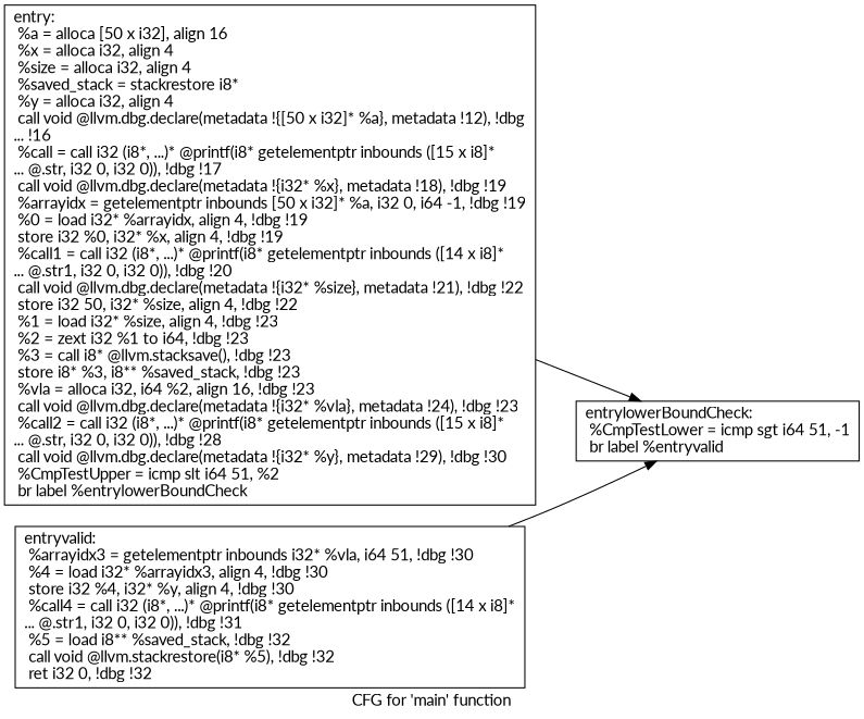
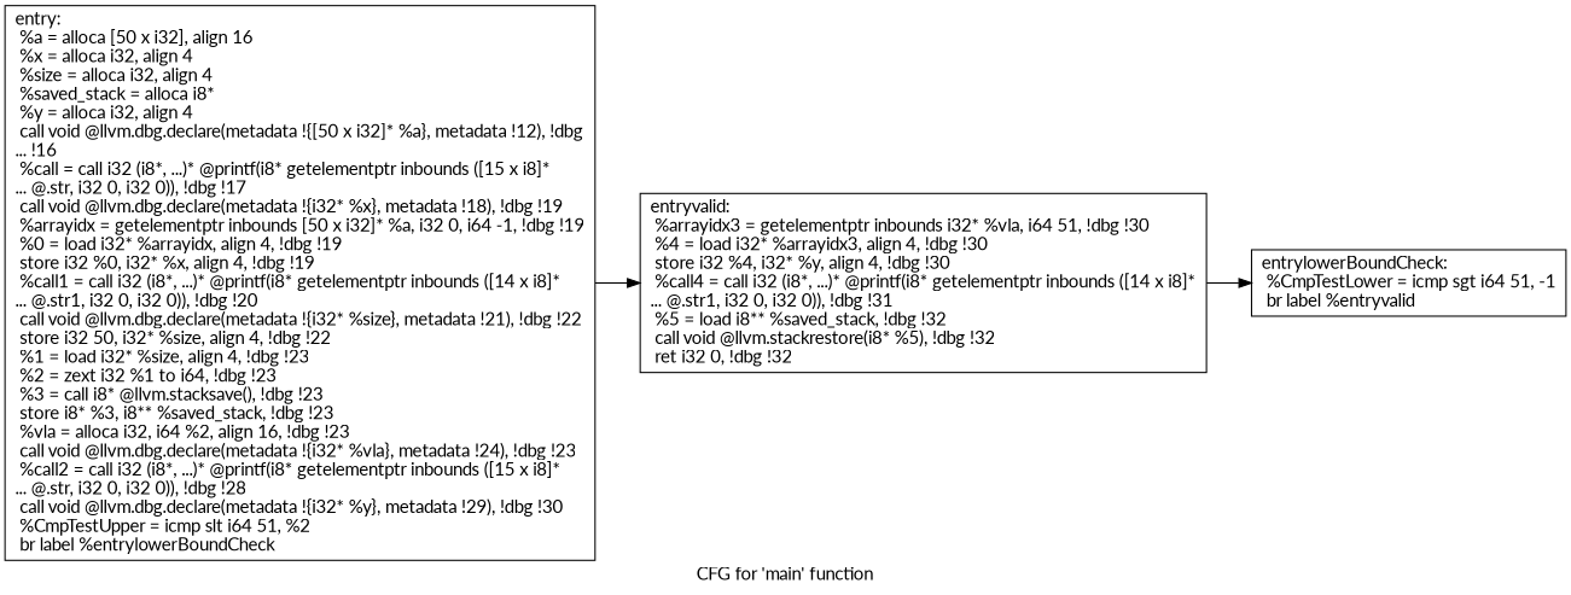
  digraph {
    fontname=Lato
    label="CFG for 'main' function"
    rankdir=LR
    node [fontname=Lato shape=record]
    edge [fontname=Lato]
-   n1 [label="{entry:\l  %a = alloca [50 x i32], align 16\l  %x = alloca i32, align 4\l  %size = alloca i32, align 4\l  %saved_stack = stackrestore i8*\l  %y = alloca i32, align 4\l  call void @llvm.dbg.declare(metadata !\{[50 x i32]* %a\}, metadata !12), !dbg\l... !16\l  %call = call i32 (i8*, ...)* @printf(i8* getelementptr inbounds ([15 x i8]*\l... @.str, i32 0, i32 0)), !dbg !17\l  call void @llvm.dbg.declare(metadata !\{i32* %x\}, metadata !18), !dbg !19\l  %arrayidx = getelementptr inbounds [50 x i32]* %a, i32 0, i64 -1, !dbg !19\l  %0 = load i32* %arrayidx, align 4, !dbg !19\l  store i32 %0, i32* %x, align 4, !dbg !19\l  %call1 = call i32 (i8*, ...)* @printf(i8* getelementptr inbounds ([14 x i8]*\l... @.str1, i32 0, i32 0)), !dbg !20\l  call void @llvm.dbg.declare(metadata !\{i32* %size\}, metadata !21), !dbg !22\l  store i32 50, i32* %size, align 4, !dbg !22\l  %1 = load i32* %size, align 4, !dbg !23\l  %2 = zext i32 %1 to i64, !dbg !23\l  %3 = call i8* @llvm.stacksave(), !dbg !23\l  store i8* %3, i8** %saved_stack, !dbg !23\l  %vla = alloca i32, i64 %2, align 16, !dbg !23\l  call void @llvm.dbg.declare(metadata !\{i32* %vla\}, metadata !24), !dbg !23\l  %call2 = call i32 (i8*, ...)* @printf(i8* getelementptr inbounds ([15 x i8]*\l... @.str, i32 0, i32 0)), !dbg !28\l  call void @llvm.dbg.declare(metadata !\{i32* %y\}, metadata !29), !dbg !30\l  %CmpTestUpper = icmp slt i64 51, %2\l  br label %entrylowerBoundCheck\l}"]
+   n1 [label="{entry:\l  %a = alloca [50 x i32], align 16\l  %x = alloca i32, align 4\l  %size = alloca i32, align 4\l  %saved_stack = alloca i8*\l  %y = alloca i32, align 4\l  call void @llvm.dbg.declare(metadata !\{[50 x i32]* %a\}, metadata !12), !dbg\l... !16\l  %call = call i32 (i8*, ...)* @printf(i8* getelementptr inbounds ([15 x i8]*\l... @.str, i32 0, i32 0)), !dbg !17\l  call void @llvm.dbg.declare(metadata !\{i32* %x\}, metadata !18), !dbg !19\l  %arrayidx = getelementptr inbounds [50 x i32]* %a, i32 0, i64 -1, !dbg !19\l  %0 = load i32* %arrayidx, align 4, !dbg !19\l  store i32 %0, i32* %x, align 4, !dbg !19\l  %call1 = call i32 (i8*, ...)* @printf(i8* getelementptr inbounds ([14 x i8]*\l... @.str1, i32 0, i32 0)), !dbg !20\l  call void @llvm.dbg.declare(metadata !\{i32* %size\}, metadata !21), !dbg !22\l  store i32 50, i32* %size, align 4, !dbg !22\l  %1 = load i32* %size, align 4, !dbg !23\l  %2 = zext i32 %1 to i64, !dbg !23\l  %3 = call i8* @llvm.stacksave(), !dbg !23\l  store i8* %3, i8** %saved_stack, !dbg !23\l  %vla = alloca i32, i64 %2, align 16, !dbg !23\l  call void @llvm.dbg.declare(metadata !\{i32* %vla\}, metadata !24), !dbg !23\l  %call2 = call i32 (i8*, ...)* @printf(i8* getelementptr inbounds ([15 x i8]*\l... @.str, i32 0, i32 0)), !dbg !28\l  call void @llvm.dbg.declare(metadata !\{i32* %y\}, metadata !29), !dbg !30\l  %CmpTestUpper = icmp slt i64 51, %2\l  br label %entrylowerBoundCheck\l}"]
    n2 [label="{entrylowerBoundCheck:                             \l  %CmpTestLower = icmp sgt i64 51, -1\l  br label %entryvalid\l}"]
    n3 [label="{entryvalid:                                       \l  %arrayidx3 = getelementptr inbounds i32* %vla, i64 51, !dbg !30\l  %4 = load i32* %arrayidx3, align 4, !dbg !30\l  store i32 %4, i32* %y, align 4, !dbg !30\l  %call4 = call i32 (i8*, ...)* @printf(i8* getelementptr inbounds ([14 x i8]*\l... @.str1, i32 0, i32 0)), !dbg !31\l  %5 = load i8** %saved_stack, !dbg !32\l  call void @llvm.stackrestore(i8* %5), !dbg !32\l  ret i32 0, !dbg !32\l}"]
-   n1 -> n2
+   n1 -> n3
    n3 -> n2
  }
